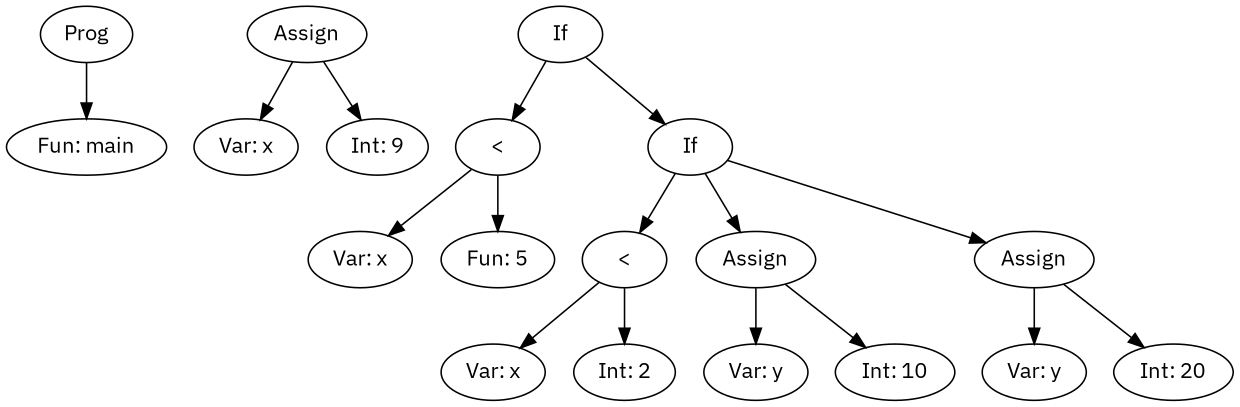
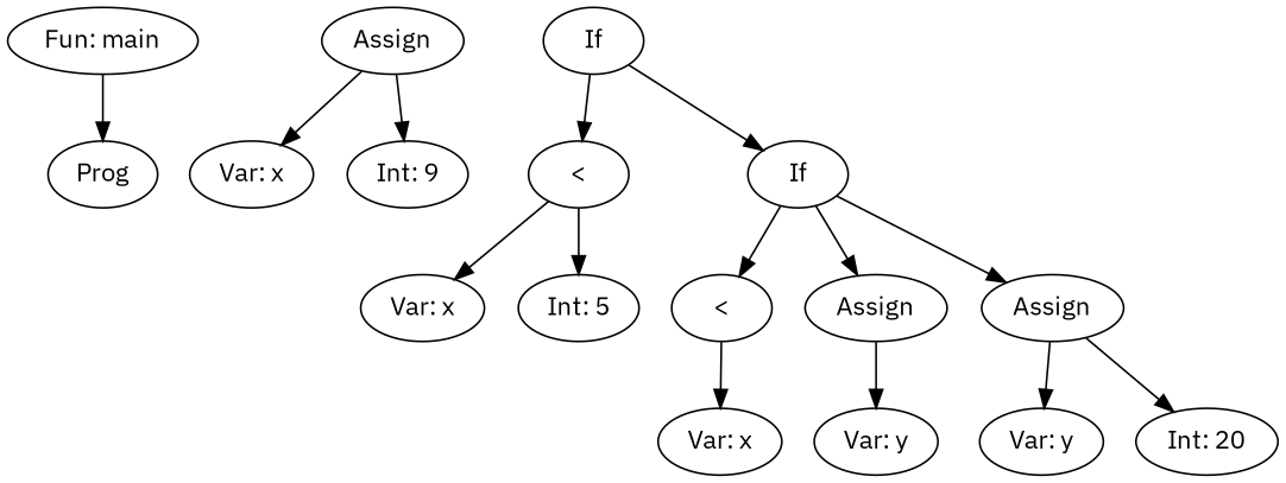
  digraph {
    fontname="IBM Plex Sans"
    node [fontname="IBM Plex Sans"]
    edge [fontname="IBM Plex Sans"]
    n1 [label="Fun: main"]
    Prog
    n3 [label=Assign]
    n4 [label="Var: x"]
    n5 [label="Int: 9"]
    n6 [label=If]
    n7 [label="<"]
    n8 [label=If]
    n9 [label="Var: x"]
-   n10 [label="Fun: 5"]
+   n10 [label="Int: 5"]
    n11 [label="<"]
    n12 [label=Assign]
    n13 [label=Assign]
    n14 [label="Var: x"]
-   n15 [label="Int: 2"]
    n16 [label="Var: y"]
-   n17 [label="Int: 10"]
    n18 [label="Var: y"]
    n19 [label="Int: 20"]
-   Prog -> n1
+   n1 -> Prog
    n3 -> n4
    n3 -> n5
    n6 -> n7
    n6 -> n8
    n7 -> n9
    n7 -> n10
    n8 -> n11
    n8 -> n12
    n8 -> n13
    n11 -> n14
-   n11 -> n15
    n12 -> n16
-   n12 -> n17
    n13 -> n18
    n13 -> n19
  }
